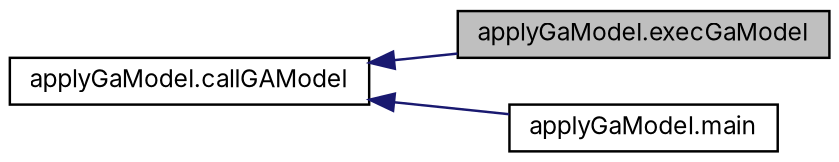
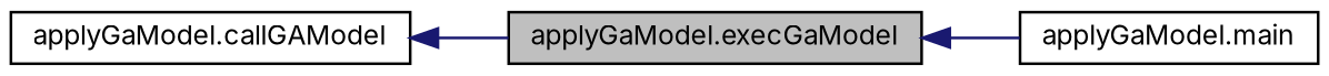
  digraph {
    fontname=Inter
    rankdir=LR
    node [color=black fillcolor=white fontname=Inter fontsize=10 shape=record style=filled]
    edge [color=midnightblue dir=back fontname=Inter fontsize=10 labelfontname=Helvetica labelfontsize=10 style=solid]
    n1 [fillcolor=grey75 fontcolor=black height=0.2 label="applyGaModel.execGaModel" width=0.4]
    n2 [height=0.2 label="applyGaModel.callGAModel" width=0.4]
    n3 [height=0.2 label="applyGaModel.main" width=0.4]
    n2 -> n1
-   n2 -> n3
+   n1 -> n3
  }
